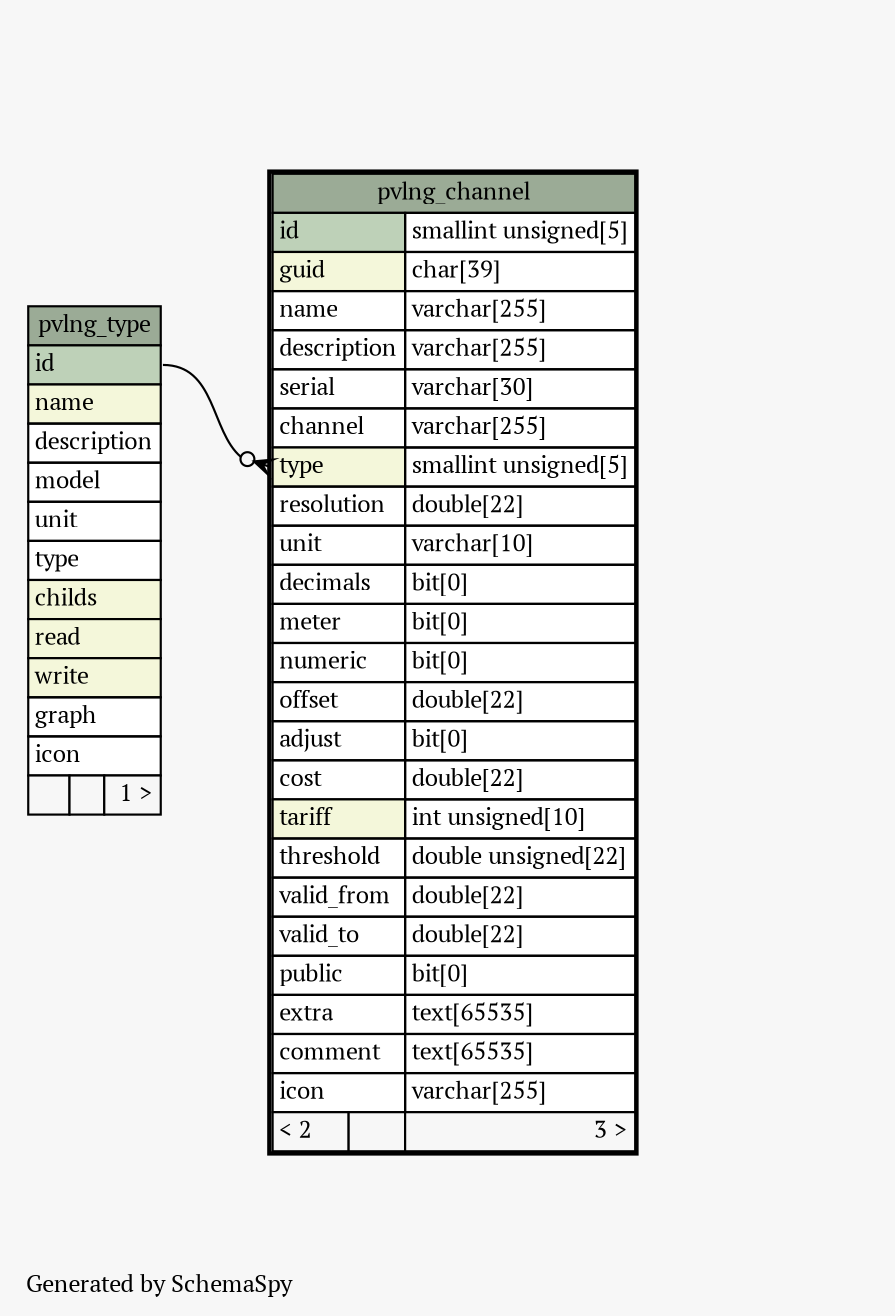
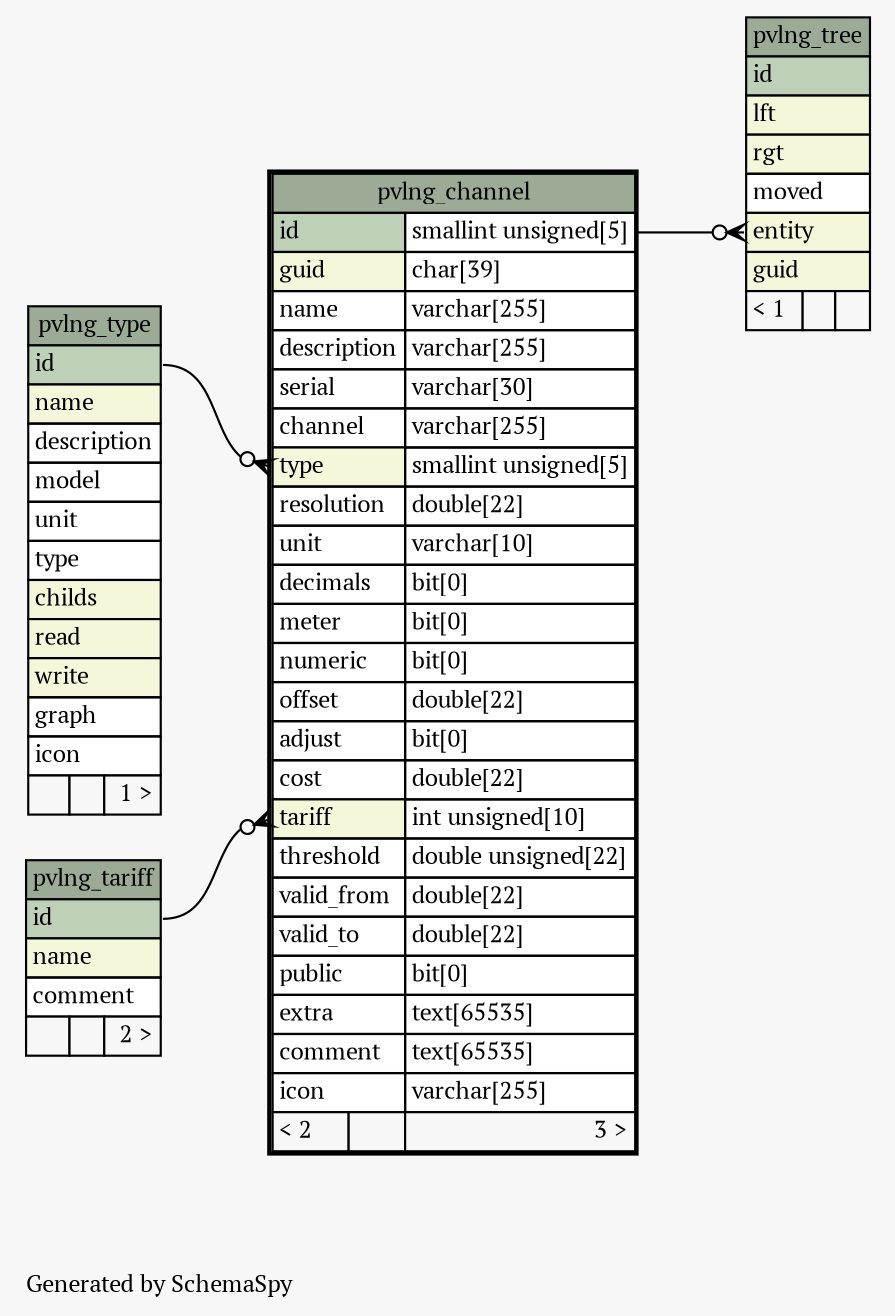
  digraph {
    bgcolor="#f7f7f7"
    fontname="PT Serif"
    fontsize=11
    label="\nGenerated by SchemaSpy"
    labeljust=l
    nodesep=0.18
    rankdir=RL
    ranksep=0.46
    node [fontname="PT Serif" fontsize=11 shape=plaintext]
    edge [arrowhead=none arrowsize=0.8 arrowtail=crowodot dir=back fontname="PT Serif" headport="id:e"]
    n1 [label=<     <TABLE BORDER="2" CELLBORDER="1" CELLSPACING="0" BGCOLOR="#ffffff">       <TR><TD COLSPAN="3" BGCOLOR="#9bab96" ALIGN="CENTER">pvlng_channel</TD></TR>       <TR><TD PORT="id" COLSPAN="2" BGCOLOR="#bed1b8" ALIGN="LEFT">id</TD><TD PORT="id.type" ALIGN="LEFT">smallint unsigned[5]</TD></TR>       <TR><TD PORT="guid" COLSPAN="2" BGCOLOR="#f4f7da" ALIGN="LEFT">guid</TD><TD PORT="guid.type" ALIGN="LEFT">char[39]</TD></TR>       <TR><TD PORT="name" COLSPAN="2" ALIGN="LEFT">name</TD><TD PORT="name.type" ALIGN="LEFT">varchar[255]</TD></TR>       <TR><TD PORT="description" COLSPAN="2" ALIGN="LEFT">description</TD><TD PORT="description.type" ALIGN="LEFT">varchar[255]</TD></TR>       <TR><TD PORT="serial" COLSPAN="2" ALIGN="LEFT">serial</TD><TD PORT="serial.type" ALIGN="LEFT">varchar[30]</TD></TR>       <TR><TD PORT="channel" COLSPAN="2" ALIGN="LEFT">channel</TD><TD PORT="channel.type" ALIGN="LEFT">varchar[255]</TD></TR>       <TR><TD PORT="type" COLSPAN="2" BGCOLOR="#f4f7da" ALIGN="LEFT">type</TD><TD PORT="type.type" ALIGN="LEFT">smallint unsigned[5]</TD></TR>       <TR><TD PORT="resolution" COLSPAN="2" ALIGN="LEFT">resolution</TD><TD PORT="resolution.type" ALIGN="LEFT">double[22]</TD></TR>       <TR><TD PORT="unit" COLSPAN="2" ALIGN="LEFT">unit</TD><TD PORT="unit.type" ALIGN="LEFT">varchar[10]</TD></TR>       <TR><TD PORT="decimals" COLSPAN="2" ALIGN="LEFT">decimals</TD><TD PORT="decimals.type" ALIGN="LEFT">bit[0]</TD></TR>       <TR><TD PORT="meter" COLSPAN="2" ALIGN="LEFT">meter</TD><TD PORT="meter.type" ALIGN="LEFT">bit[0]</TD></TR>       <TR><TD PORT="numeric" COLSPAN="2" ALIGN="LEFT">numeric</TD><TD PORT="numeric.type" ALIGN="LEFT">bit[0]</TD></TR>       <TR><TD PORT="offset" COLSPAN="2" ALIGN="LEFT">offset</TD><TD PORT="offset.type" ALIGN="LEFT">double[22]</TD></TR>       <TR><TD PORT="adjust" COLSPAN="2" ALIGN="LEFT">adjust</TD><TD PORT="adjust.type" ALIGN="LEFT">bit[0]</TD></TR>       <TR><TD PORT="cost" COLSPAN="2" ALIGN="LEFT">cost</TD><TD PORT="cost.type" ALIGN="LEFT">double[22]</TD></TR>       <TR><TD PORT="tariff" COLSPAN="2" BGCOLOR="#f4f7da" ALIGN="LEFT">tariff</TD><TD PORT="tariff.type" ALIGN="LEFT">int unsigned[10]</TD></TR>       <TR><TD PORT="threshold" COLSPAN="2" ALIGN="LEFT">threshold</TD><TD PORT="threshold.type" ALIGN="LEFT">double unsigned[22]</TD></TR>       <TR><TD PORT="valid_from" COLSPAN="2" ALIGN="LEFT">valid_from</TD><TD PORT="valid_from.type" ALIGN="LEFT">double[22]</TD></TR>       <TR><TD PORT="valid_to" COLSPAN="2" ALIGN="LEFT">valid_to</TD><TD PORT="valid_to.type" ALIGN="LEFT">double[22]</TD></TR>       <TR><TD PORT="public" COLSPAN="2" ALIGN="LEFT">public</TD><TD PORT="public.type" ALIGN="LEFT">bit[0]</TD></TR>       <TR><TD PORT="extra" COLSPAN="2" ALIGN="LEFT">extra</TD><TD PORT="extra.type" ALIGN="LEFT">text[65535]</TD></TR>       <TR><TD PORT="comment" COLSPAN="2" ALIGN="LEFT">comment</TD><TD PORT="comment.type" ALIGN="LEFT">text[65535]</TD></TR>       <TR><TD PORT="icon" COLSPAN="2" ALIGN="LEFT">icon</TD><TD PORT="icon.type" ALIGN="LEFT">varchar[255]</TD></TR>       <TR><TD ALIGN="LEFT" BGCOLOR="#f7f7f7">&lt; 2</TD><TD ALIGN="RIGHT" BGCOLOR="#f7f7f7">  </TD><TD ALIGN="RIGHT" BGCOLOR="#f7f7f7">3 &gt;</TD></TR>     </TABLE>>]
+   n2 [label=<     <TABLE BORDER="0" CELLBORDER="1" CELLSPACING="0" BGCOLOR="#ffffff">       <TR><TD COLSPAN="3" BGCOLOR="#9bab96" ALIGN="CENTER">pvlng_tariff</TD></TR>       <TR><TD PORT="id" COLSPAN="3" BGCOLOR="#bed1b8" ALIGN="LEFT">id</TD></TR>       <TR><TD PORT="name" COLSPAN="3" BGCOLOR="#f4f7da" ALIGN="LEFT">name</TD></TR>       <TR><TD PORT="comment" COLSPAN="3" ALIGN="LEFT">comment</TD></TR>       <TR><TD ALIGN="LEFT" BGCOLOR="#f7f7f7">  </TD><TD ALIGN="RIGHT" BGCOLOR="#f7f7f7">  </TD><TD ALIGN="RIGHT" BGCOLOR="#f7f7f7">2 &gt;</TD></TR>     </TABLE>>]
    n3 [label=<     <TABLE BORDER="0" CELLBORDER="1" CELLSPACING="0" BGCOLOR="#ffffff">       <TR><TD COLSPAN="3" BGCOLOR="#9bab96" ALIGN="CENTER">pvlng_type</TD></TR>       <TR><TD PORT="id" COLSPAN="3" BGCOLOR="#bed1b8" ALIGN="LEFT">id</TD></TR>       <TR><TD PORT="name" COLSPAN="3" BGCOLOR="#f4f7da" ALIGN="LEFT">name</TD></TR>       <TR><TD PORT="description" COLSPAN="3" ALIGN="LEFT">description</TD></TR>       <TR><TD PORT="model" COLSPAN="3" ALIGN="LEFT">model</TD></TR>       <TR><TD PORT="unit" COLSPAN="3" ALIGN="LEFT">unit</TD></TR>       <TR><TD PORT="type" COLSPAN="3" ALIGN="LEFT">type</TD></TR>       <TR><TD PORT="childs" COLSPAN="3" BGCOLOR="#f4f7da" ALIGN="LEFT">childs</TD></TR>       <TR><TD PORT="read" COLSPAN="3" BGCOLOR="#f4f7da" ALIGN="LEFT">read</TD></TR>       <TR><TD PORT="write" COLSPAN="3" BGCOLOR="#f4f7da" ALIGN="LEFT">write</TD></TR>       <TR><TD PORT="graph" COLSPAN="3" ALIGN="LEFT">graph</TD></TR>       <TR><TD PORT="icon" COLSPAN="3" ALIGN="LEFT">icon</TD></TR>       <TR><TD ALIGN="LEFT" BGCOLOR="#f7f7f7">  </TD><TD ALIGN="RIGHT" BGCOLOR="#f7f7f7">  </TD><TD ALIGN="RIGHT" BGCOLOR="#f7f7f7">1 &gt;</TD></TR>     </TABLE>>]
+   n4 [label=<     <TABLE BORDER="0" CELLBORDER="1" CELLSPACING="0" BGCOLOR="#ffffff">       <TR><TD COLSPAN="3" BGCOLOR="#9bab96" ALIGN="CENTER">pvlng_tree</TD></TR>       <TR><TD PORT="id" COLSPAN="3" BGCOLOR="#bed1b8" ALIGN="LEFT">id</TD></TR>       <TR><TD PORT="lft" COLSPAN="3" BGCOLOR="#f4f7da" ALIGN="LEFT">lft</TD></TR>       <TR><TD PORT="rgt" COLSPAN="3" BGCOLOR="#f4f7da" ALIGN="LEFT">rgt</TD></TR>       <TR><TD PORT="moved" COLSPAN="3" ALIGN="LEFT">moved</TD></TR>       <TR><TD PORT="entity" COLSPAN="3" BGCOLOR="#f4f7da" ALIGN="LEFT">entity</TD></TR>       <TR><TD PORT="guid" COLSPAN="3" BGCOLOR="#f4f7da" ALIGN="LEFT">guid</TD></TR>       <TR><TD ALIGN="LEFT" BGCOLOR="#f7f7f7">&lt; 1</TD><TD ALIGN="RIGHT" BGCOLOR="#f7f7f7">  </TD><TD ALIGN="RIGHT" BGCOLOR="#f7f7f7">  </TD></TR>     </TABLE>>]
+   n1 -> n2 [tailport="tariff:w"]
    n1 -> n3 [tailport="type:w"]
+   n4 -> n1 [headport="id.type:e" tailport="entity:w"]
  }
